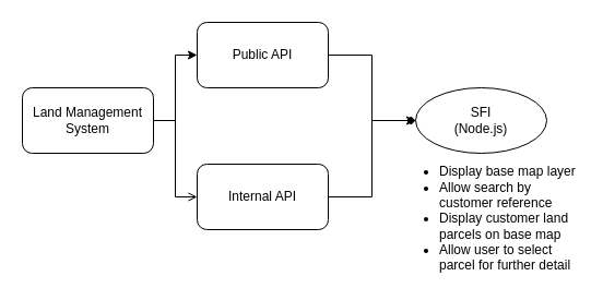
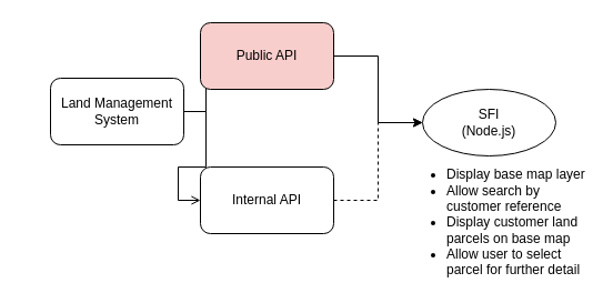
  <mxCell id="0" />
  <mxCell id="1" parent="0" />
  <mxCell id="2" style="edgeStyle=orthogonalEdgeStyle;rounded=0;orthogonalLoop=1;jettySize=auto;html=1;entryX=0;entryY=0.5;entryDx=0;entryDy=0;" edge="1" parent="1" source="4" target="6"><mxGeometry relative="1" as="geometry" /></mxCell>
  <mxCell id="3" style="edgeStyle=orthogonalEdgeStyle;rounded=0;orthogonalLoop=1;jettySize=auto;html=1;entryX=0;entryY=0.5;entryDx=0;entryDy=0;endArrow=open;" edge="1" parent="1" source="4" target="8"><mxGeometry relative="1" as="geometry" /></mxCell>
- <mxCell id="4" value="Land Management System" style="rounded=1;whiteSpace=wrap;html=1;" vertex="1" parent="1"><mxGeometry x="20" y="80" width="120" height="60" as="geometry" /></mxCell>
- <mxCell id="5" style="edgeStyle=orthogonalEdgeStyle;rounded=0;orthogonalLoop=1;jettySize=auto;html=1;entryX=0;entryY=0.5;entryDx=0;entryDy=0;endArrow=diamond;" edge="1" parent="1" source="6" target="9"><mxGeometry relative="1" as="geometry" /></mxCell>
- <mxCell id="6" value="Public API" style="rounded=1;whiteSpace=wrap;html=1;" vertex="1" parent="1"><mxGeometry x="180" y="20" width="120" height="60" as="geometry" /></mxCell>
- <mxCell id="7" style="edgeStyle=orthogonalEdgeStyle;rounded=0;orthogonalLoop=1;jettySize=auto;html=1;entryX=0;entryY=0.5;entryDx=0;entryDy=0;" edge="1" parent="1" source="8" target="9"><mxGeometry relative="1" as="geometry" /></mxCell>
+ <mxCell id="4" value="Land Management System" style="rounded=1;whiteSpace=wrap;html=1;" vertex="1" parent="1"><mxGeometry x="45" y="70" width="120" height="60" as="geometry" /></mxCell>
+ <mxCell id="5" style="edgeStyle=orthogonalEdgeStyle;rounded=0;orthogonalLoop=1;jettySize=auto;html=1;entryX=0;entryY=0.5;entryDx=0;entryDy=0;" edge="1" parent="1" source="6" target="9"><mxGeometry relative="1" as="geometry" /></mxCell>
+ <mxCell id="6" value="Public API" style="rounded=1;whiteSpace=wrap;html=1;fillColor=#f8cecc;" vertex="1" parent="1"><mxGeometry x="180" y="20" width="120" height="60" as="geometry" /></mxCell>
+ <mxCell id="7" style="edgeStyle=orthogonalEdgeStyle;rounded=0;orthogonalLoop=1;jettySize=auto;html=1;entryX=0;entryY=0.5;entryDx=0;entryDy=0;dashed=1;" edge="1" parent="1" source="8" target="9"><mxGeometry relative="1" as="geometry" /></mxCell>
  <mxCell id="8" value="Internal API" style="rounded=1;whiteSpace=wrap;html=1;" vertex="1" parent="1"><mxGeometry x="180" y="150" width="120" height="60" as="geometry" /></mxCell>
  <mxCell id="9" value="SFI&lt;br&gt;(Node.js)" style="ellipse;whiteSpace=wrap;html=1;" vertex="1" parent="1"><mxGeometry x="380" y="80" width="120" height="60" as="geometry" /></mxCell>
  <mxCell id="10" value="&lt;ul&gt;&lt;li&gt;Display base map layer&lt;/li&gt;&lt;li&gt;Allow search by customer reference&lt;/li&gt;&lt;li&gt;Display customer land parcels on base map&lt;/li&gt;&lt;li&gt;Allow user to select parcel for further detail&lt;/li&gt;&lt;/ul&gt;" style="text;html=1;strokeColor=none;fillColor=none;align=left;verticalAlign=middle;whiteSpace=wrap;rounded=0;" vertex="1" parent="1"><mxGeometry x="360" y="190" width="170" height="20" as="geometry" /></mxCell>
